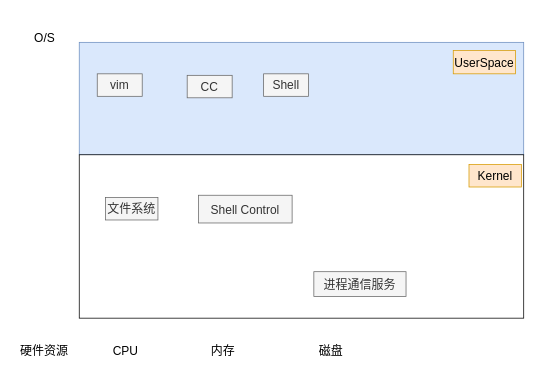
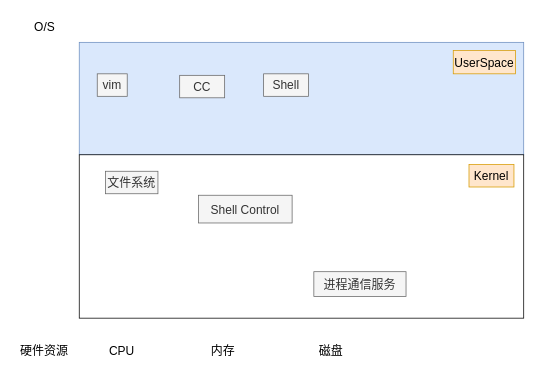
  <mxCell id="0" />
  <mxCell id="1" parent="0" />
  <mxCell id="2" value="" style="group" vertex="1" connectable="0" parent="1"><mxGeometry x="20" y="20" width="678" height="465" as="geometry" /></mxCell>
  <mxCell id="3" value="" style="rounded=0;whiteSpace=wrap;html=1;fontSize=16;fillColor=#dae8fc;strokeColor=#6c8ebf;" vertex="1" parent="2"><mxGeometry x="85" y="36" width="593" height="150" as="geometry" /></mxCell>
  <mxCell id="4" value="" style="rounded=0;whiteSpace=wrap;html=1;fontSize=16;" vertex="1" parent="2"><mxGeometry x="85" y="186" width="593" height="218" as="geometry" /></mxCell>
  <mxCell id="5" value="硬件资源" style="text;strokeColor=none;fillColor=none;html=1;align=center;verticalAlign=middle;whiteSpace=wrap;rounded=0;fontSize=16;" vertex="1" parent="2"><mxGeometry y="429" width="77" height="36" as="geometry" /></mxCell>
- <mxCell id="6" value="CPU" style="text;strokeColor=none;fillColor=default;html=1;align=center;verticalAlign=middle;whiteSpace=wrap;rounded=0;fontSize=16;" vertex="1" parent="2"><mxGeometry x="117" y="432" width="60" height="30" as="geometry" /></mxCell>
+ <mxCell id="6" value="CPU" style="text;strokeColor=none;fillColor=default;html=1;align=center;verticalAlign=middle;whiteSpace=wrap;rounded=0;fontSize=16;" vertex="1" parent="2"><mxGeometry x="117" y="432" width="50" height="30" as="geometry" /></mxCell>
  <mxCell id="7" value="内存" style="text;strokeColor=none;fillColor=none;html=1;align=center;verticalAlign=middle;whiteSpace=wrap;rounded=0;fontSize=16;" vertex="1" parent="2"><mxGeometry x="247" y="432" width="60" height="30" as="geometry" /></mxCell>
  <mxCell id="8" value="磁盘" style="text;strokeColor=none;fillColor=none;html=1;align=center;verticalAlign=middle;whiteSpace=wrap;rounded=0;fontSize=16;" vertex="1" parent="2"><mxGeometry x="391" y="432" width="60" height="30" as="geometry" /></mxCell>
- <mxCell id="9" value="O/S" style="text;strokeColor=none;fillColor=none;html=1;align=center;verticalAlign=middle;whiteSpace=wrap;rounded=0;fontSize=16;" vertex="1" parent="2"><mxGeometry x="8.5" y="15" width="60" height="30" as="geometry" /></mxCell>
- <mxCell id="10" value="vim" style="text;html=1;align=center;verticalAlign=middle;whiteSpace=wrap;rounded=0;fontSize=16;fillColor=#f5f5f5;fontColor=#333333;strokeColor=#666666;" vertex="1" parent="2"><mxGeometry x="109" y="78" width="60" height="30" as="geometry" /></mxCell>
- <mxCell id="11" value="CC" style="text;strokeColor=#666666;fillColor=#f5f5f5;html=1;align=center;verticalAlign=middle;whiteSpace=wrap;rounded=0;fontSize=16;fontColor=#333333;" vertex="1" parent="2"><mxGeometry x="229" y="80" width="60" height="30" as="geometry" /></mxCell>
+ <mxCell id="9" value="O/S" style="text;strokeColor=none;fillColor=none;html=1;align=center;verticalAlign=middle;whiteSpace=wrap;rounded=0;fontSize=16;" vertex="1" parent="2"><mxGeometry x="8.5" width="60" height="30" as="geometry" /></mxCell>
+ <mxCell id="10" value="vim" style="text;html=1;align=center;verticalAlign=middle;whiteSpace=wrap;rounded=0;fontSize=16;fillColor=#f5f5f5;fontColor=#333333;strokeColor=#666666;" vertex="1" parent="2"><mxGeometry x="109" y="78" width="40" height="30" as="geometry" /></mxCell>
+ <mxCell id="11" value="CC" style="text;strokeColor=#666666;fillColor=#f5f5f5;html=1;align=center;verticalAlign=middle;whiteSpace=wrap;rounded=0;fontSize=16;fontColor=#333333;" vertex="1" parent="2"><mxGeometry x="219" y="80" width="60" height="30" as="geometry" /></mxCell>
  <mxCell id="12" value="UserSpace" style="text;strokeColor=#d79b00;fillColor=#ffe6cc;html=1;align=center;verticalAlign=middle;whiteSpace=wrap;rounded=0;fontSize=16;" vertex="1" parent="2"><mxGeometry x="584" y="47" width="83" height="31" as="geometry" /></mxCell>
  <mxCell id="13" value="Shell" style="text;strokeColor=#666666;fillColor=#f5f5f5;html=1;align=center;verticalAlign=middle;whiteSpace=wrap;rounded=0;fontSize=16;fontColor=#333333;" vertex="1" parent="2"><mxGeometry x="331" y="78" width="60" height="30" as="geometry" /></mxCell>
- <mxCell id="14" value="Kernel" style="text;strokeColor=#d79b00;fillColor=#ffe6cc;html=1;align=center;verticalAlign=middle;whiteSpace=wrap;rounded=0;fontSize=16;" vertex="1" parent="2"><mxGeometry x="605" y="199" width="70" height="30" as="geometry" /></mxCell>
- <mxCell id="15" value="文件系统" style="text;strokeColor=#666666;fillColor=#f5f5f5;html=1;align=center;verticalAlign=middle;whiteSpace=wrap;rounded=0;fontSize=16;fontColor=#333333;" vertex="1" parent="2"><mxGeometry x="120" y="243" width="70" height="30" as="geometry" /></mxCell>
+ <mxCell id="14" value="Kernel" style="text;strokeColor=#d79b00;fillColor=#ffe6cc;html=1;align=center;verticalAlign=middle;whiteSpace=wrap;rounded=0;fontSize=16;" vertex="1" parent="2"><mxGeometry x="605" y="199" width="60" height="30" as="geometry" /></mxCell>
+ <mxCell id="15" value="文件系统" style="text;strokeColor=#666666;fillColor=#f5f5f5;html=1;align=center;verticalAlign=middle;whiteSpace=wrap;rounded=0;fontSize=16;fontColor=#333333;" vertex="1" parent="2"><mxGeometry x="120" y="208" width="70" height="30" as="geometry" /></mxCell>
  <mxCell id="16" value="Shell Control " style="text;strokeColor=#666666;fillColor=#f5f5f5;html=1;align=center;verticalAlign=middle;whiteSpace=wrap;rounded=0;fontSize=16;fontColor=#333333;" vertex="1" parent="2"><mxGeometry x="244" y="240" width="125" height="37" as="geometry" /></mxCell>
  <mxCell id="17" value="进程通信服务" style="text;strokeColor=#666666;fillColor=#f5f5f5;html=1;align=center;verticalAlign=middle;whiteSpace=wrap;rounded=0;fontSize=16;fontColor=#333333;" vertex="1" parent="2"><mxGeometry x="398" y="342" width="123" height="33" as="geometry" /></mxCell>
